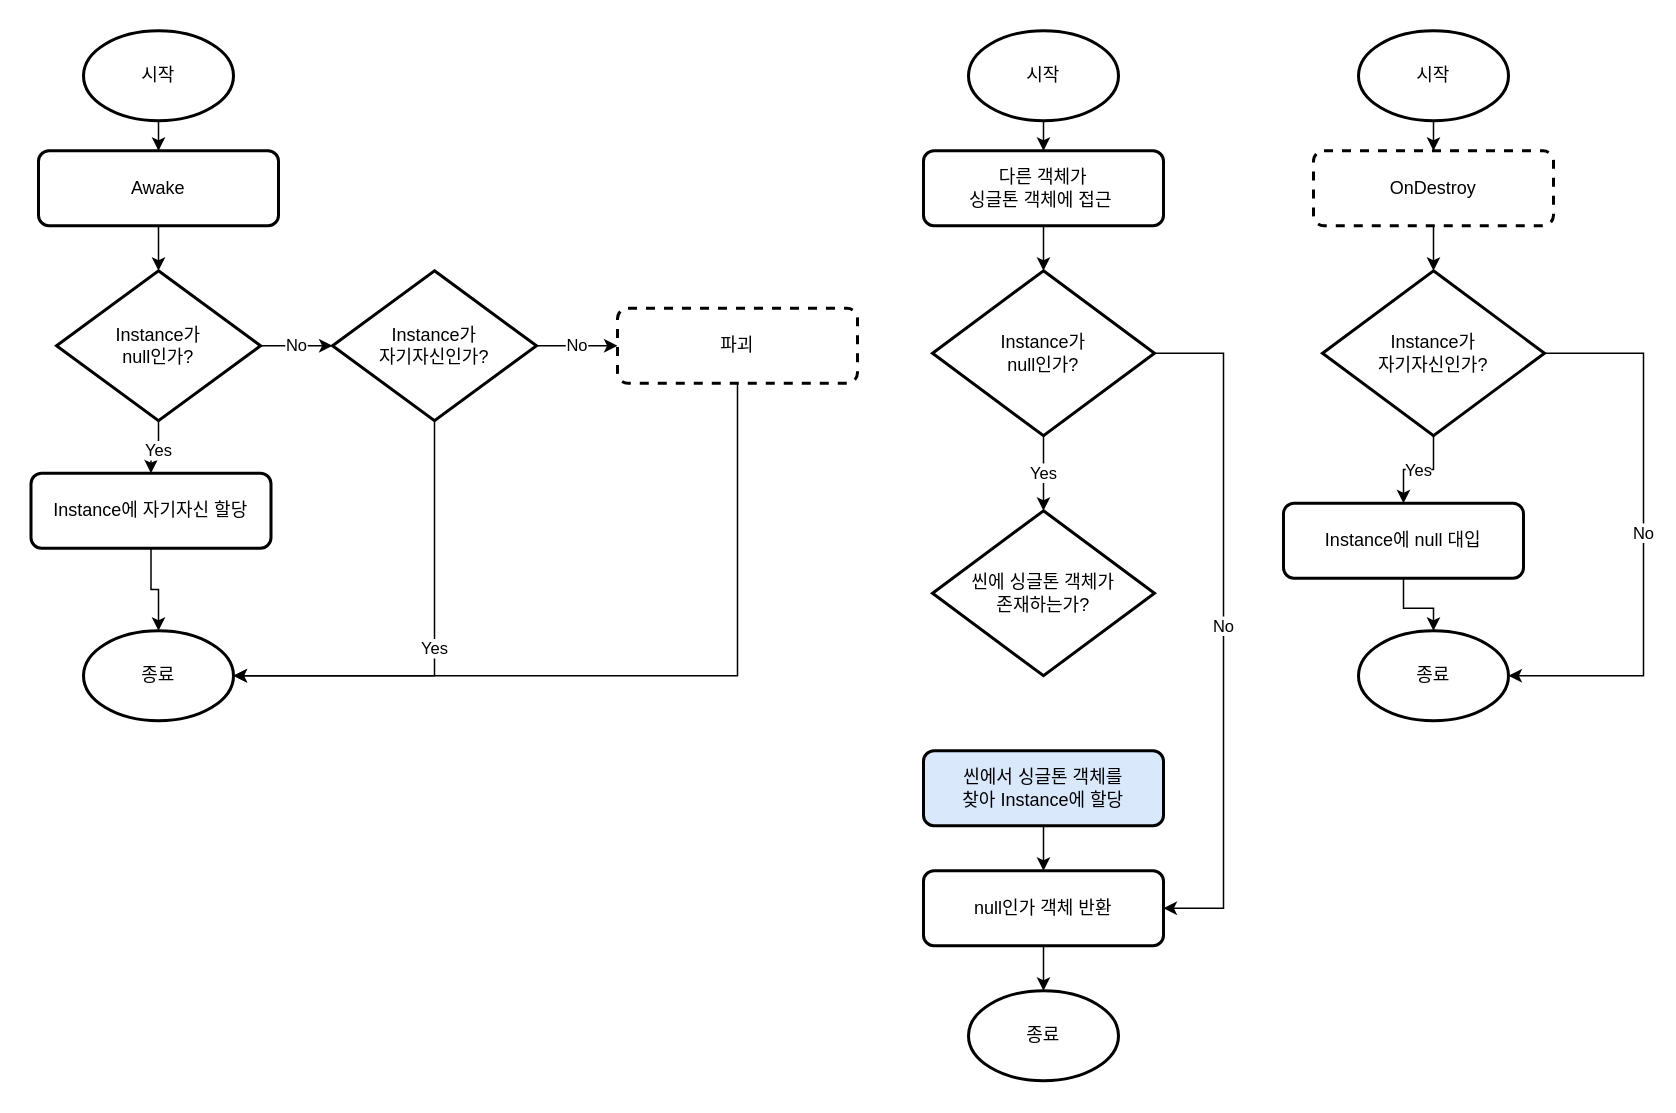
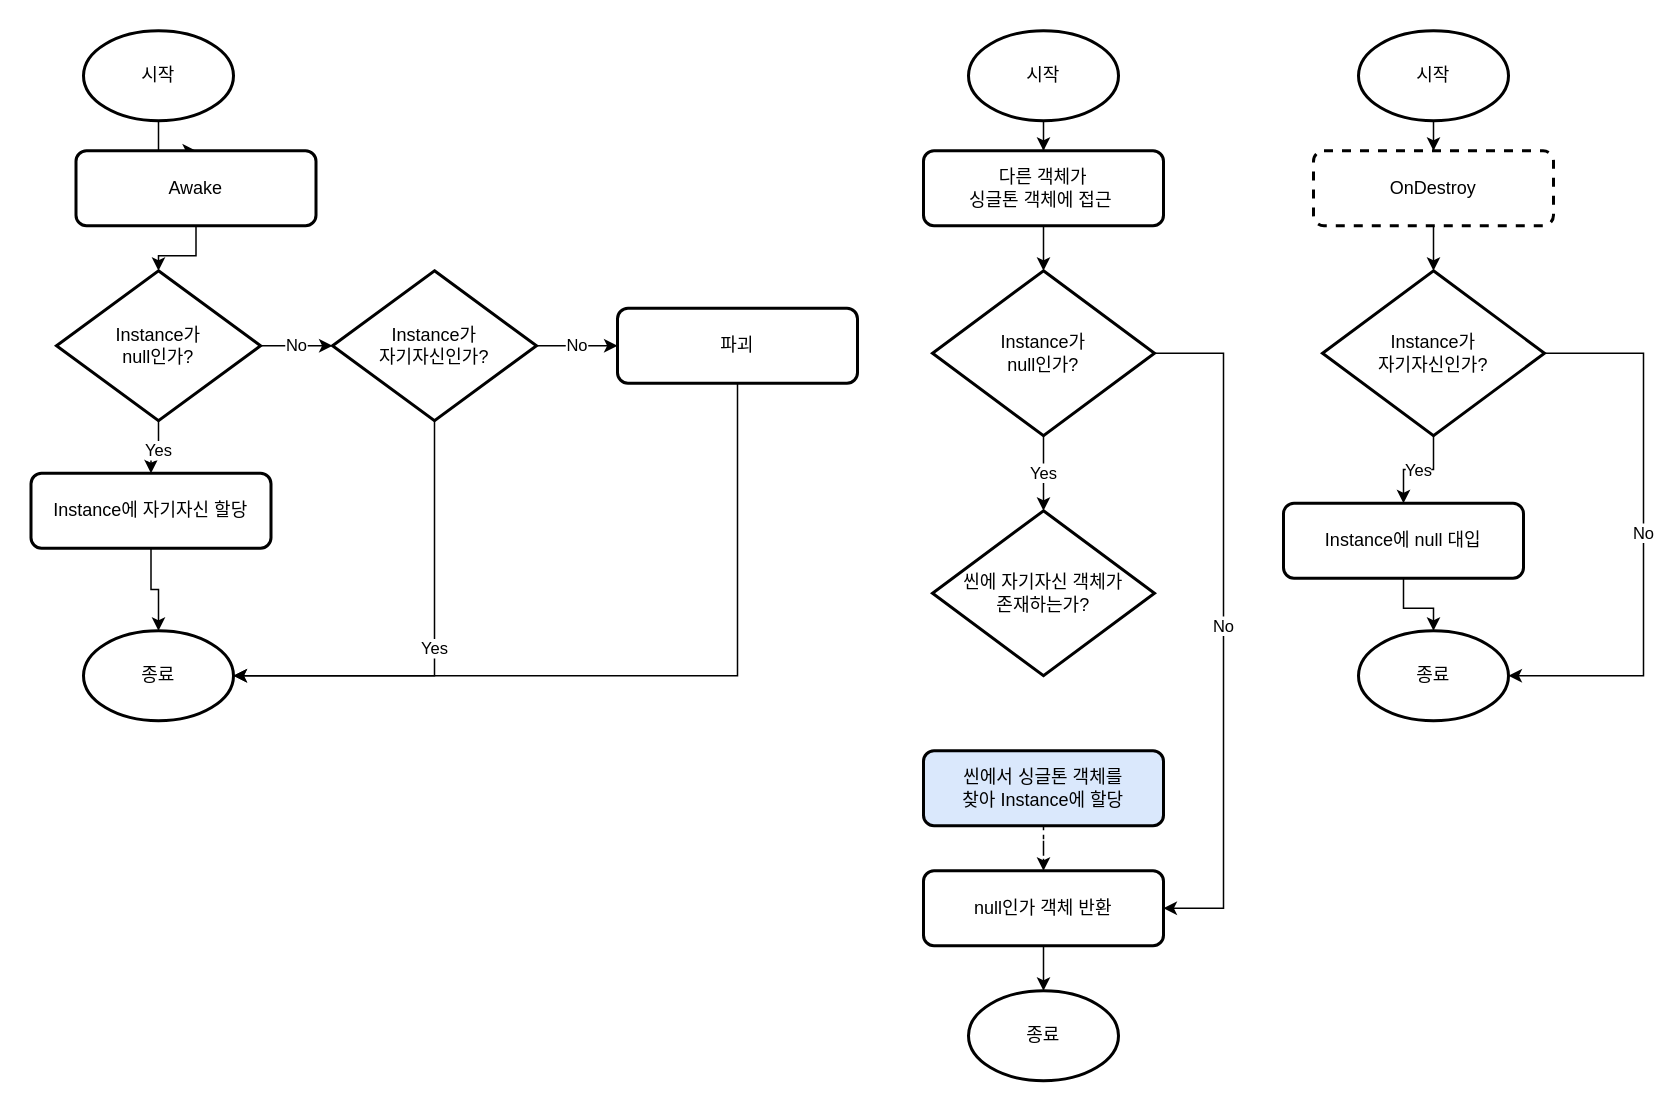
  <mxCell id="0" />
  <mxCell id="1" parent="0" />
  <mxCell id="2" style="edgeStyle=orthogonalEdgeStyle;rounded=0;orthogonalLoop=1;jettySize=auto;html=1;" edge="1" parent="1" source="3" target="4"><mxGeometry relative="1" as="geometry" /></mxCell>
  <mxCell id="3" value="시작" style="strokeWidth=2;html=1;shape=mxgraph.flowchart.start_1;whiteSpace=wrap;" vertex="1" parent="1"><mxGeometry x="55" y="20" width="100" height="60" as="geometry" /></mxCell>
- <mxCell id="4" value="Awake" style="rounded=1;whiteSpace=wrap;html=1;absoluteArcSize=1;arcSize=14;strokeWidth=2;" vertex="1" parent="1"><mxGeometry x="25" y="100" width="160" height="50" as="geometry" /></mxCell>
+ <mxCell id="4" value="Awake" style="rounded=1;whiteSpace=wrap;html=1;absoluteArcSize=1;arcSize=14;strokeWidth=2;" vertex="1" parent="1"><mxGeometry x="50" y="100" width="160" height="50" as="geometry" /></mxCell>
  <mxCell id="5" value="Yes" style="edgeStyle=orthogonalEdgeStyle;rounded=0;orthogonalLoop=1;jettySize=auto;html=1;" edge="1" parent="1" source="7" target="9"><mxGeometry relative="1" as="geometry" /></mxCell>
  <mxCell id="6" value="No" style="edgeStyle=orthogonalEdgeStyle;rounded=0;orthogonalLoop=1;jettySize=auto;html=1;" edge="1" parent="1" source="7" target="11"><mxGeometry relative="1" as="geometry" /></mxCell>
  <mxCell id="7" value="Instance가 &lt;br&gt;null인가?" style="strokeWidth=2;html=1;shape=mxgraph.flowchart.decision;whiteSpace=wrap;" vertex="1" parent="1"><mxGeometry x="37" y="180" width="136" height="100" as="geometry" /></mxCell>
  <mxCell id="8" style="edgeStyle=orthogonalEdgeStyle;rounded=0;orthogonalLoop=1;jettySize=auto;html=1;" edge="1" parent="1" source="9" target="13"><mxGeometry relative="1" as="geometry" /></mxCell>
  <mxCell id="9" value="Instance에 자기자신 할당" style="rounded=1;whiteSpace=wrap;html=1;absoluteArcSize=1;arcSize=14;strokeWidth=2;" vertex="1" parent="1"><mxGeometry x="20" y="315" width="160" height="50" as="geometry" /></mxCell>
  <mxCell id="10" value="No" style="edgeStyle=orthogonalEdgeStyle;rounded=0;orthogonalLoop=1;jettySize=auto;html=1;" edge="1" parent="1" source="11" target="15"><mxGeometry relative="1" as="geometry" /></mxCell>
  <mxCell id="11" value="Instance가 &lt;br&gt;자기자신인가?" style="strokeWidth=2;html=1;shape=mxgraph.flowchart.decision;whiteSpace=wrap;" vertex="1" parent="1"><mxGeometry x="221" y="180" width="136" height="100" as="geometry" /></mxCell>
  <mxCell id="12" style="edgeStyle=orthogonalEdgeStyle;rounded=0;orthogonalLoop=1;jettySize=auto;html=1;entryX=0.5;entryY=0;entryDx=0;entryDy=0;entryPerimeter=0;" edge="1" parent="1" source="4" target="7"><mxGeometry relative="1" as="geometry" /></mxCell>
  <mxCell id="13" value="종료" style="strokeWidth=2;html=1;shape=mxgraph.flowchart.start_1;whiteSpace=wrap;" vertex="1" parent="1"><mxGeometry x="55" y="420" width="100" height="60" as="geometry" /></mxCell>
  <mxCell id="14" value="Yes" style="edgeStyle=orthogonalEdgeStyle;rounded=0;orthogonalLoop=1;jettySize=auto;html=1;entryX=1;entryY=0.5;entryDx=0;entryDy=0;entryPerimeter=0;exitX=0.5;exitY=1;exitDx=0;exitDy=0;exitPerimeter=0;" edge="1" parent="1" source="11" target="13"><mxGeometry relative="1" as="geometry" /></mxCell>
- <mxCell id="15" value="파괴" style="rounded=1;whiteSpace=wrap;html=1;absoluteArcSize=1;arcSize=14;strokeWidth=2;dashed=1;" vertex="1" parent="1"><mxGeometry x="411" y="205" width="160" height="50" as="geometry" /></mxCell>
+ <mxCell id="15" value="파괴" style="rounded=1;whiteSpace=wrap;html=1;absoluteArcSize=1;arcSize=14;strokeWidth=2;" vertex="1" parent="1"><mxGeometry x="411" y="205" width="160" height="50" as="geometry" /></mxCell>
  <mxCell id="16" style="edgeStyle=orthogonalEdgeStyle;rounded=0;orthogonalLoop=1;jettySize=auto;html=1;entryX=1;entryY=0.5;entryDx=0;entryDy=0;entryPerimeter=0;exitX=0.5;exitY=1;exitDx=0;exitDy=0;" edge="1" parent="1" source="15" target="13"><mxGeometry relative="1" as="geometry" /></mxCell>
  <mxCell id="17" style="edgeStyle=orthogonalEdgeStyle;rounded=0;orthogonalLoop=1;jettySize=auto;html=1;" edge="1" source="18" target="19" parent="1"><mxGeometry relative="1" as="geometry" /></mxCell>
  <mxCell id="18" value="시작" style="strokeWidth=2;html=1;shape=mxgraph.flowchart.start_1;whiteSpace=wrap;" vertex="1" parent="1"><mxGeometry x="645" y="20" width="100" height="60" as="geometry" /></mxCell>
  <mxCell id="19" value="다른 객체가&lt;br&gt;싱글톤 객체에 접근&amp;nbsp;" style="rounded=1;whiteSpace=wrap;html=1;absoluteArcSize=1;arcSize=14;strokeWidth=2;" vertex="1" parent="1"><mxGeometry x="615" y="100" width="160" height="50" as="geometry" /></mxCell>
  <mxCell id="20" value="No" style="edgeStyle=orthogonalEdgeStyle;rounded=0;orthogonalLoop=1;jettySize=auto;html=1;entryX=1;entryY=0.5;entryDx=0;entryDy=0;exitX=1;exitY=0.5;exitDx=0;exitDy=0;exitPerimeter=0;" edge="1" parent="1" source="21" target="27"><mxGeometry relative="1" as="geometry"><Array as="points"><mxPoint x="815" y="235" /><mxPoint x="815" y="605" /></Array></mxGeometry></mxCell>
  <mxCell id="21" value="Instance가 &lt;br&gt;null인가?" style="strokeWidth=2;html=1;shape=mxgraph.flowchart.decision;whiteSpace=wrap;" vertex="1" parent="1"><mxGeometry x="621" y="180" width="148" height="110" as="geometry" /></mxCell>
- <mxCell id="22" style="edgeStyle=orthogonalEdgeStyle;rounded=0;orthogonalLoop=1;jettySize=auto;html=1;" edge="1" parent="1" source="23" target="27"><mxGeometry relative="1" as="geometry" /></mxCell>
+ <mxCell id="22" style="edgeStyle=orthogonalEdgeStyle;rounded=0;orthogonalLoop=1;jettySize=auto;html=1;dashed=1;" edge="1" parent="1" source="23" target="27"><mxGeometry relative="1" as="geometry" /></mxCell>
  <mxCell id="23" value="씬에서 싱글톤 객체를&lt;br&gt;찾아 Instance에 할당" style="rounded=1;whiteSpace=wrap;html=1;absoluteArcSize=1;arcSize=14;strokeWidth=2;fillColor=#dae8fc;" vertex="1" parent="1"><mxGeometry x="615" y="500" width="160" height="50" as="geometry" /></mxCell>
  <mxCell id="24" style="edgeStyle=orthogonalEdgeStyle;rounded=0;orthogonalLoop=1;jettySize=auto;html=1;entryX=0.5;entryY=0;entryDx=0;entryDy=0;entryPerimeter=0;" edge="1" source="19" target="21" parent="1"><mxGeometry relative="1" as="geometry" /></mxCell>
  <mxCell id="25" value="종료" style="strokeWidth=2;html=1;shape=mxgraph.flowchart.start_1;whiteSpace=wrap;" vertex="1" parent="1"><mxGeometry x="645" y="660" width="100" height="60" as="geometry" /></mxCell>
  <mxCell id="26" style="edgeStyle=orthogonalEdgeStyle;rounded=0;orthogonalLoop=1;jettySize=auto;html=1;" edge="1" parent="1" source="27" target="25"><mxGeometry relative="1" as="geometry" /></mxCell>
  <mxCell id="27" value="null인가 객체 반환" style="rounded=1;whiteSpace=wrap;html=1;absoluteArcSize=1;arcSize=14;strokeWidth=2;" vertex="1" parent="1"><mxGeometry x="615" y="580" width="160" height="50" as="geometry" /></mxCell>
- <mxCell id="28" value="씬에 싱글톤 객체가&lt;br&gt;존재하는가?" style="strokeWidth=2;html=1;shape=mxgraph.flowchart.decision;whiteSpace=wrap;" vertex="1" parent="1"><mxGeometry x="621" y="340" width="148" height="110" as="geometry" /></mxCell>
+ <mxCell id="28" value="씬에 자기자신 객체가&lt;br&gt;존재하는가?" style="strokeWidth=2;html=1;shape=mxgraph.flowchart.decision;whiteSpace=wrap;" vertex="1" parent="1"><mxGeometry x="621" y="340" width="148" height="110" as="geometry" /></mxCell>
  <mxCell id="29" value="Yes" style="edgeStyle=orthogonalEdgeStyle;rounded=0;orthogonalLoop=1;jettySize=auto;html=1;entryX=0.5;entryY=0;entryDx=0;entryDy=0;entryPerimeter=0;" edge="1" parent="1" source="21" target="28"><mxGeometry relative="1" as="geometry" /></mxCell>
  <mxCell id="30" style="edgeStyle=orthogonalEdgeStyle;rounded=0;orthogonalLoop=1;jettySize=auto;html=1;" edge="1" source="31" target="32" parent="1"><mxGeometry relative="1" as="geometry" /></mxCell>
  <mxCell id="31" value="시작" style="strokeWidth=2;html=1;shape=mxgraph.flowchart.start_1;whiteSpace=wrap;" vertex="1" parent="1"><mxGeometry x="905" y="20" width="100" height="60" as="geometry" /></mxCell>
  <mxCell id="32" value="OnDestroy" style="rounded=1;whiteSpace=wrap;html=1;absoluteArcSize=1;arcSize=14;strokeWidth=2;dashed=1;" vertex="1" parent="1"><mxGeometry x="875" y="100" width="160" height="50" as="geometry" /></mxCell>
  <mxCell id="33" value="Yes" style="edgeStyle=orthogonalEdgeStyle;rounded=0;orthogonalLoop=1;jettySize=auto;html=1;" edge="1" parent="1" source="34" target="38"><mxGeometry relative="1" as="geometry" /></mxCell>
  <mxCell id="34" value="Instance가&lt;br style=&quot;border-color: var(--border-color);&quot;&gt;자기자신인가?" style="strokeWidth=2;html=1;shape=mxgraph.flowchart.decision;whiteSpace=wrap;" vertex="1" parent="1"><mxGeometry x="881" y="180" width="148" height="110" as="geometry" /></mxCell>
  <mxCell id="35" style="edgeStyle=orthogonalEdgeStyle;rounded=0;orthogonalLoop=1;jettySize=auto;html=1;entryX=0.5;entryY=0;entryDx=0;entryDy=0;entryPerimeter=0;" edge="1" source="32" target="34" parent="1"><mxGeometry relative="1" as="geometry" /></mxCell>
  <mxCell id="36" value="종료" style="strokeWidth=2;html=1;shape=mxgraph.flowchart.start_1;whiteSpace=wrap;" vertex="1" parent="1"><mxGeometry x="905" y="420" width="100" height="60" as="geometry" /></mxCell>
  <mxCell id="37" style="edgeStyle=orthogonalEdgeStyle;rounded=0;orthogonalLoop=1;jettySize=auto;html=1;" edge="1" source="38" target="36" parent="1"><mxGeometry relative="1" as="geometry" /></mxCell>
  <mxCell id="38" value="Instance에 null 대입" style="rounded=1;whiteSpace=wrap;html=1;absoluteArcSize=1;arcSize=14;strokeWidth=2;" vertex="1" parent="1"><mxGeometry x="855" y="335" width="160" height="50" as="geometry" /></mxCell>
  <mxCell id="39" value="No" style="edgeStyle=orthogonalEdgeStyle;rounded=0;orthogonalLoop=1;jettySize=auto;html=1;entryX=1;entryY=0.5;entryDx=0;entryDy=0;entryPerimeter=0;exitX=1;exitY=0.5;exitDx=0;exitDy=0;exitPerimeter=0;" edge="1" parent="1" source="34" target="36"><mxGeometry relative="1" as="geometry"><Array as="points"><mxPoint x="1095" y="235" /><mxPoint x="1095" y="450" /></Array></mxGeometry></mxCell>
